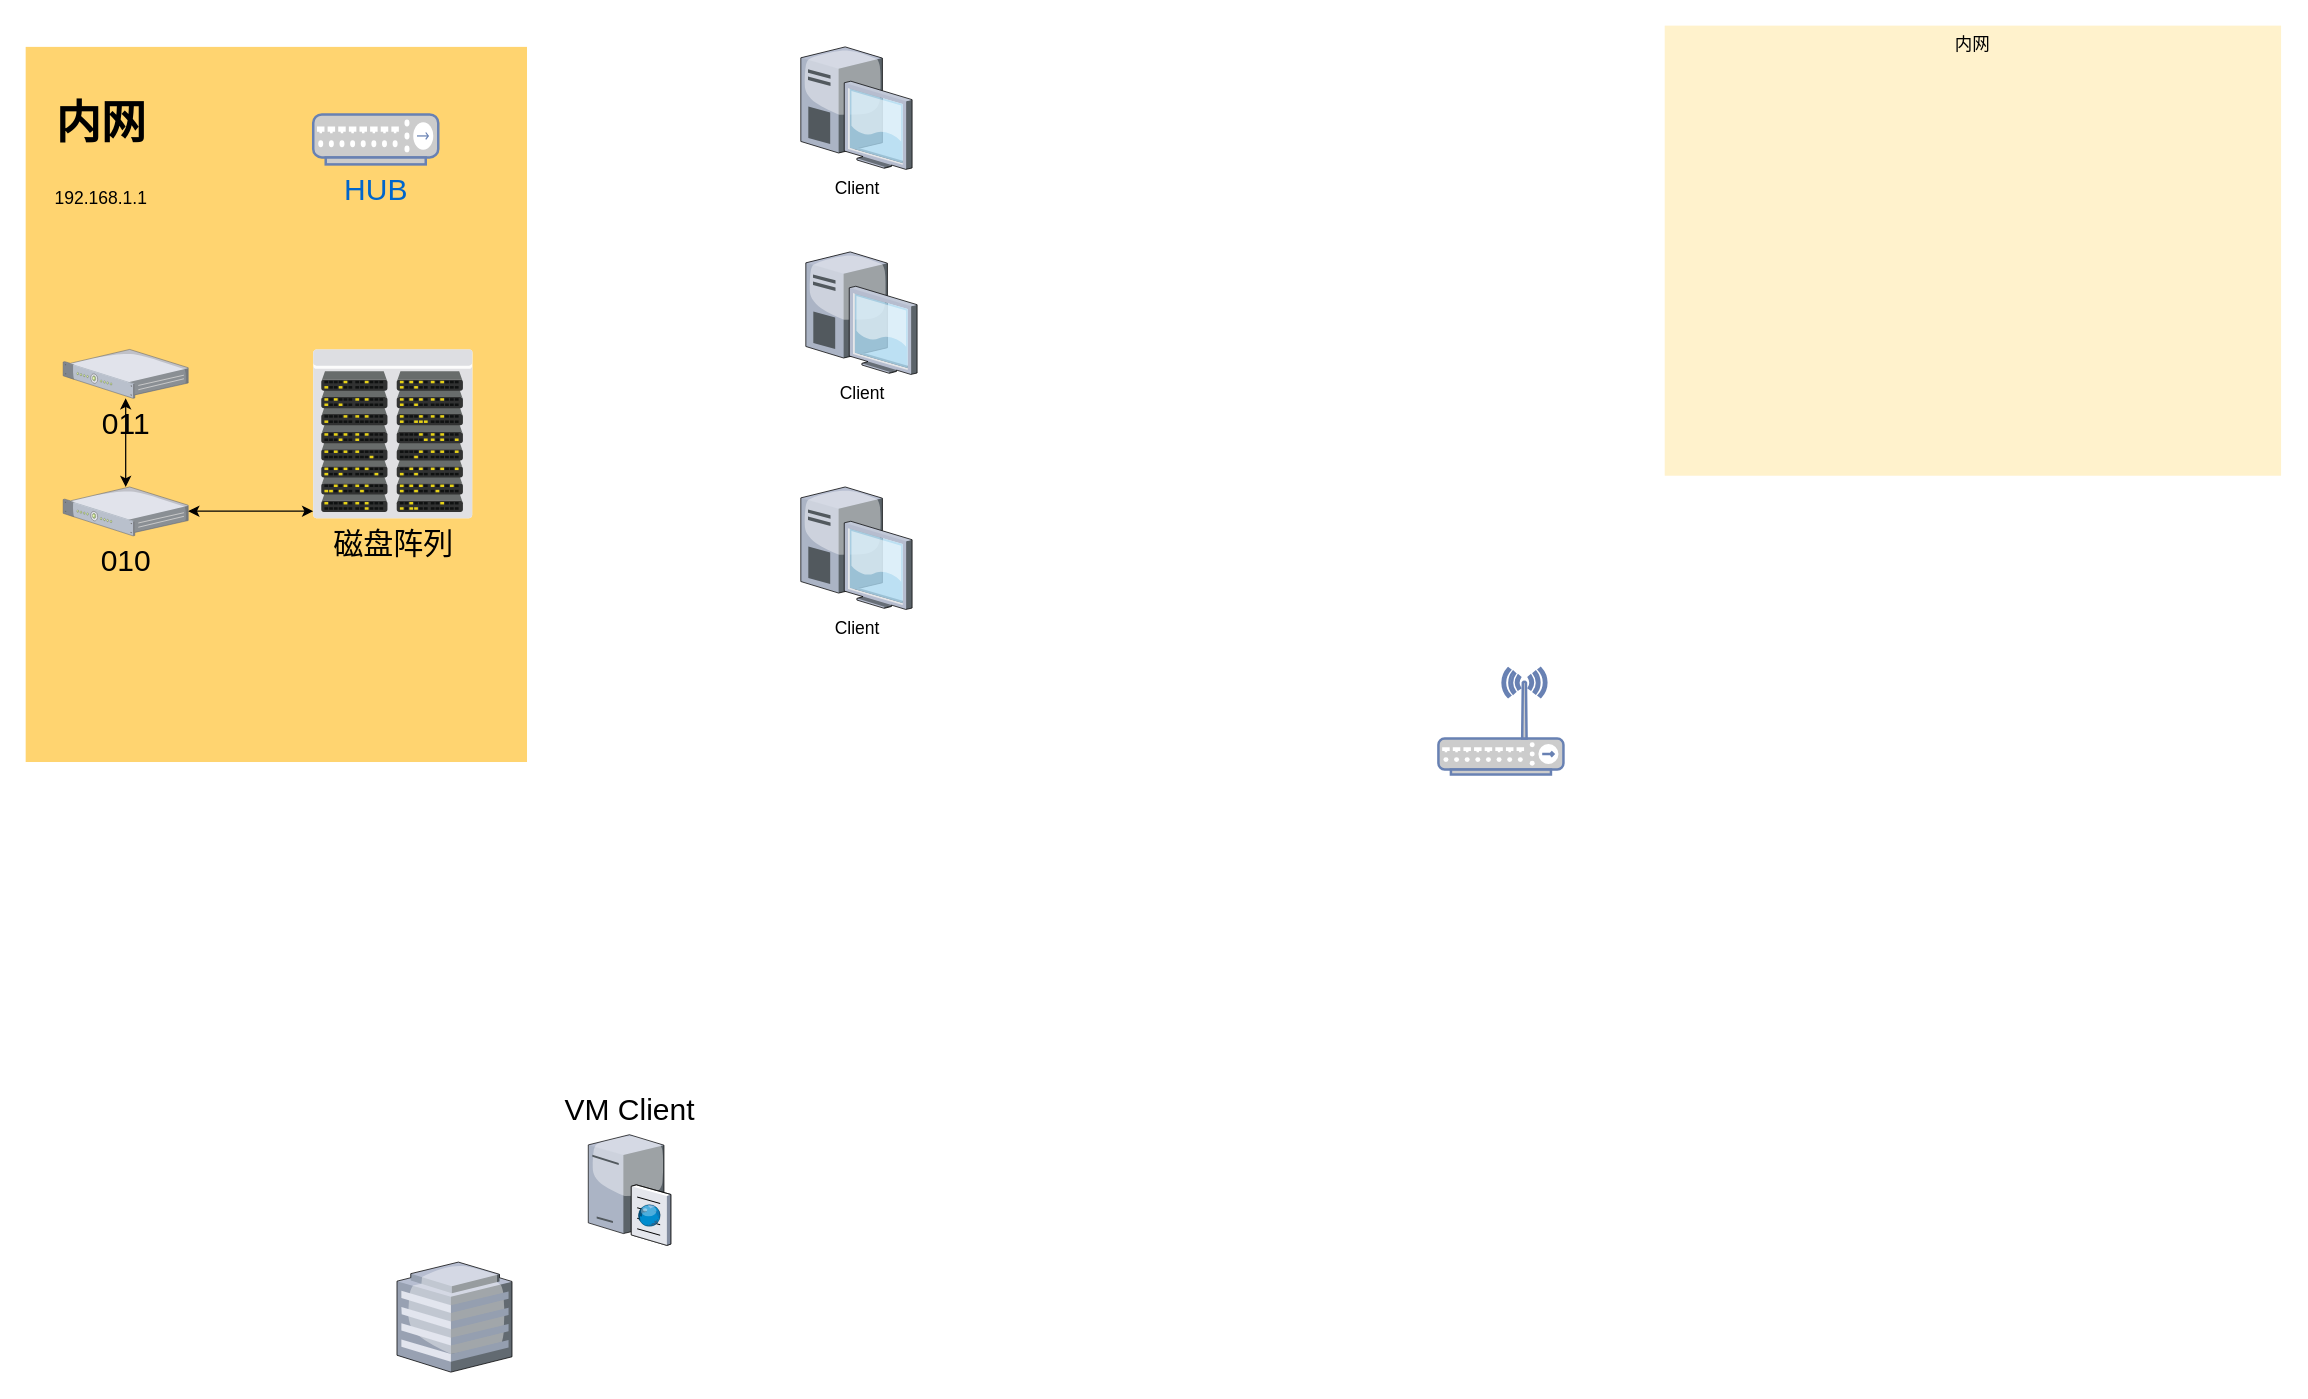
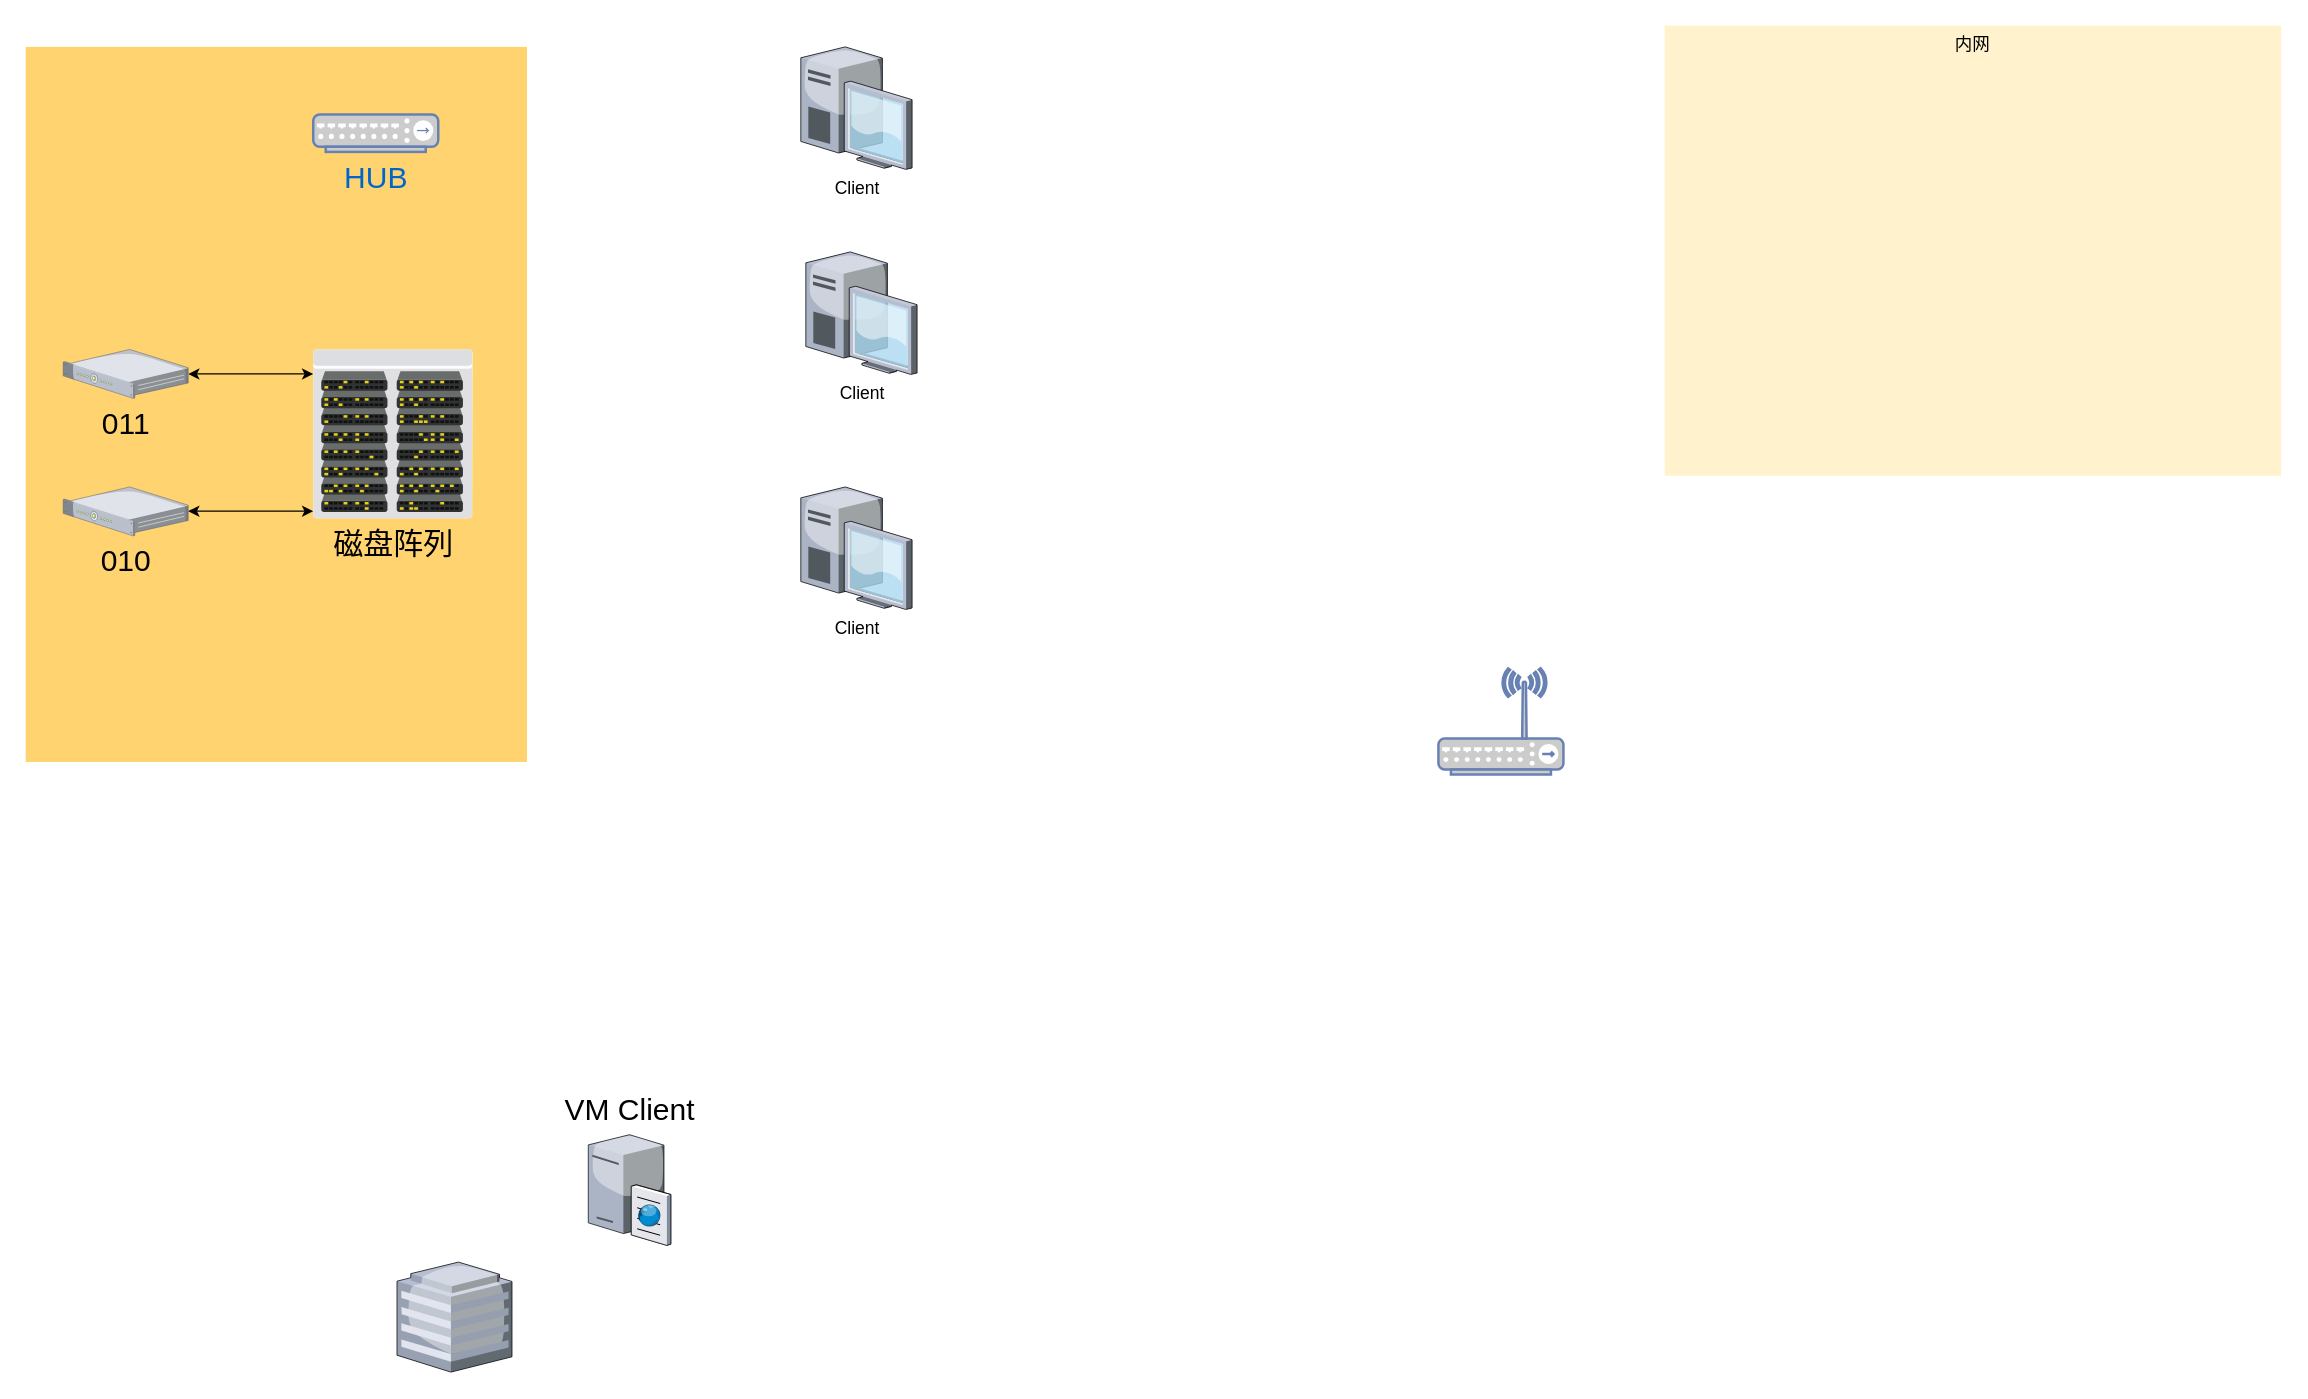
  <mxCell id="0" style=";html=1;" />
  <mxCell id="1" style=";html=1;" parent="0" />
  <mxCell id="2" value="内网" style="whiteSpace=wrap;html=1;fillColor=#fff2cc;fontSize=14;strokeColor=none;verticalAlign=top;" parent="1" vertex="1"><mxGeometry x="1331" y="20" width="493" height="360" as="geometry" /></mxCell>
  <mxCell id="3" value="&lt;h2&gt;&lt;br&gt;&lt;/h2&gt;" style="whiteSpace=wrap;html=1;fillColor=#FFD470;gradientColor=none;fontSize=14;strokeColor=none;verticalAlign=top;" parent="1" vertex="1"><mxGeometry x="20" y="37" width="401" height="572" as="geometry" /></mxCell>
  <mxCell id="4" value="Client" style="verticalLabelPosition=bottom;aspect=fixed;html=1;verticalAlign=top;strokeColor=none;shape=mxgraph.citrix.desktop;fillColor=#66B2FF;gradientColor=#0066CC;fontSize=14;" parent="1" vertex="1"><mxGeometry x="644" y="201" width="89" height="98" as="geometry" /></mxCell>
  <mxCell id="5" value="Client" style="verticalLabelPosition=bottom;aspect=fixed;html=1;verticalAlign=top;strokeColor=none;shape=mxgraph.citrix.desktop;fillColor=#66B2FF;gradientColor=#0066CC;fontSize=14;" parent="1" vertex="1"><mxGeometry x="640" y="37" width="89" height="98" as="geometry" /></mxCell>
  <mxCell id="6" value="" style="verticalLabelPosition=bottom;aspect=fixed;html=1;verticalAlign=top;strokeColor=none;shape=mxgraph.citrix.hq_enterprise;fillColor=#66B2FF;gradientColor=#0066CC;fontSize=14;" parent="1" vertex="1"><mxGeometry x="317" y="1009" width="92" height="88" as="geometry" /></mxCell>
  <mxCell id="7" value="Client" style="verticalLabelPosition=bottom;aspect=fixed;html=1;verticalAlign=top;strokeColor=none;shape=mxgraph.citrix.desktop;fillColor=#66B2FF;gradientColor=#0066CC;fontSize=14;" vertex="1" parent="1"><mxGeometry x="640" y="389" width="89" height="98" as="geometry" /></mxCell>
  <mxCell id="8" value="&lt;span style=&quot;font-size: 24px;&quot;&gt;VM Client&lt;/span&gt;" style="verticalLabelPosition=top;aspect=fixed;html=1;verticalAlign=bottom;strokeColor=none;shape=mxgraph.citrix.cache_server;fillColor=#66B2FF;gradientColor=#0066CC;fontSize=14;labelPosition=center;align=center;" vertex="1" parent="1"><mxGeometry x="470" y="905" width="65.9" height="90.5" as="geometry" /></mxCell>
  <mxCell id="9" value="010" style="verticalLabelPosition=bottom;sketch=0;aspect=fixed;html=1;verticalAlign=top;strokeColor=none;align=center;outlineConnect=0;shape=mxgraph.citrix.1u_2u_server;fontSize=24;" vertex="1" parent="1"><mxGeometry x="50" y="389" width="100" height="39.1" as="geometry" /></mxCell>
+ <mxCell id="10" style="edgeStyle=orthogonalEdgeStyle;rounded=0;orthogonalLoop=1;jettySize=auto;html=1;fontSize=24;entryX=0;entryY=0.145;entryDx=0;entryDy=0;entryPerimeter=0;startArrow=classic;startFill=1;" edge="1" parent="1" source="11" target="12"><mxGeometry relative="1" as="geometry" /></mxCell>
  <mxCell id="11" value="011" style="verticalLabelPosition=bottom;sketch=0;aspect=fixed;html=1;verticalAlign=top;strokeColor=none;align=center;outlineConnect=0;shape=mxgraph.citrix.1u_2u_server;fontSize=24;" vertex="1" parent="1"><mxGeometry x="50" y="279" width="100" height="39.1" as="geometry" /></mxCell>
  <mxCell id="12" value="磁盘阵列" style="verticalLabelPosition=bottom;sketch=0;aspect=fixed;html=1;verticalAlign=top;strokeColor=none;align=center;outlineConnect=0;shape=mxgraph.citrix.datacenter;fontSize=24;" vertex="1" parent="1"><mxGeometry x="250" y="279" width="127.5" height="135" as="geometry" /></mxCell>
- <mxCell id="13" value="HUB" style="fontColor=#0066CC;verticalAlign=top;verticalLabelPosition=bottom;labelPosition=center;align=center;html=1;outlineConnect=0;fillColor=#CCCCCC;strokeColor=#6881B3;gradientColor=none;gradientDirection=north;strokeWidth=2;shape=mxgraph.networks.hub;fontSize=24;" vertex="1" parent="1"><mxGeometry x="250" y="91" width="100" height="40" as="geometry" /></mxCell>
+ <mxCell id="13" value="HUB" style="fontColor=#0066CC;verticalAlign=top;verticalLabelPosition=bottom;labelPosition=center;align=center;html=1;outlineConnect=0;fillColor=#CCCCCC;strokeColor=#6881B3;gradientColor=none;gradientDirection=north;strokeWidth=2;shape=mxgraph.networks.hub;fontSize=24;" vertex="1" parent="1"><mxGeometry x="250" y="91" width="100" height="30" as="geometry" /></mxCell>
  <mxCell id="14" value="" style="fontColor=#0066CC;verticalAlign=top;verticalLabelPosition=bottom;labelPosition=center;align=center;html=1;outlineConnect=0;fillColor=#CCCCCC;strokeColor=#6881B3;gradientColor=none;gradientDirection=north;strokeWidth=2;shape=mxgraph.networks.wireless_hub;fontSize=24;" vertex="1" parent="1"><mxGeometry x="1150" y="534" width="100" height="85" as="geometry" /></mxCell>
- <mxCell id="15" value="&lt;h2 style=&quot;border-color: var(--border-color);&quot;&gt;内网&lt;/h2&gt;&lt;div style=&quot;border-color: var(--border-color); font-size: 14px;&quot;&gt;192.168.1.1&lt;/div&gt;" style="text;html=1;align=center;verticalAlign=middle;resizable=0;points=[];autosize=1;strokeColor=none;fillColor=none;fontSize=24;" vertex="1" parent="1"><mxGeometry x="30" y="41" width="100" height="130" as="geometry" /></mxCell>
  <mxCell id="16" style="edgeStyle=orthogonalEdgeStyle;rounded=0;orthogonalLoop=1;jettySize=auto;html=1;fontSize=24;entryX=0;entryY=0.145;entryDx=0;entryDy=0;entryPerimeter=0;startArrow=classic;startFill=1;" edge="1" parent="1"><mxGeometry relative="1" as="geometry"><mxPoint x="150" y="408.35" as="sourcePoint" /><mxPoint x="250" y="408.35" as="targetPoint" /></mxGeometry></mxCell>
- <mxCell id="17" style="edgeStyle=orthogonalEdgeStyle;rounded=0;orthogonalLoop=1;jettySize=auto;html=1;fontSize=24;startArrow=classic;startFill=1;" edge="1" parent="1" source="11" target="9"><mxGeometry relative="1" as="geometry"><mxPoint x="50" y="369" as="sourcePoint" /><mxPoint x="150" y="369" as="targetPoint" /><Array as="points" /></mxGeometry></mxCell>
